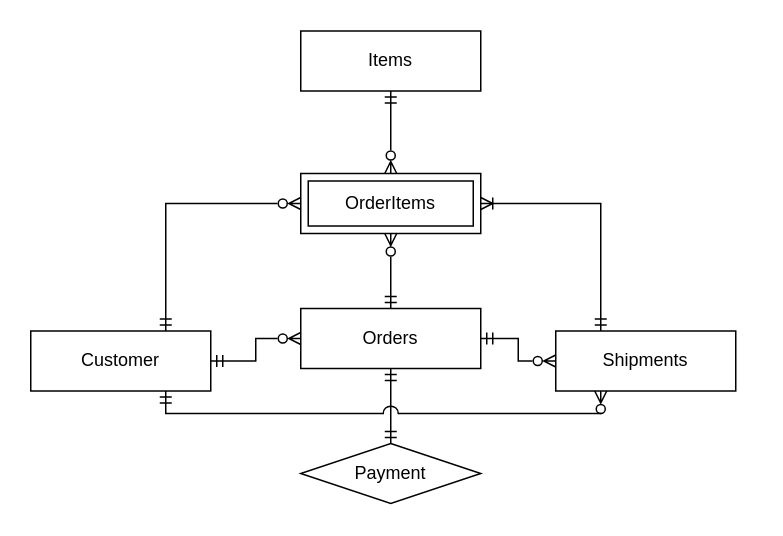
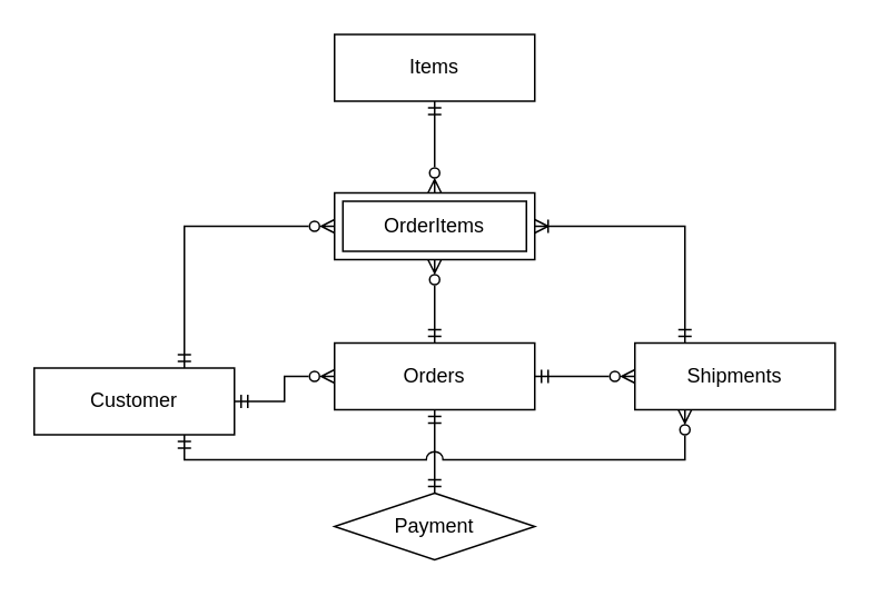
  <mxCell id="0" />
  <mxCell id="1" parent="0" />
  <mxCell id="2" style="edgeStyle=orthogonalEdgeStyle;rounded=0;orthogonalLoop=1;jettySize=auto;html=1;exitX=0.5;exitY=0;exitDx=0;exitDy=0;entryX=0.5;entryY=1;entryDx=0;entryDy=0;startArrow=ERzeroToMany;startFill=0;endArrow=ERmandOne;endFill=0;" parent="1" source="3" target="4" edge="1"><mxGeometry relative="1" as="geometry" /></mxCell>
  <mxCell id="3" value="OrderItems" style="shape=ext;margin=3;double=1;whiteSpace=wrap;html=1;align=center;" parent="1" vertex="1"><mxGeometry x="200" y="115" width="120" height="40" as="geometry" /></mxCell>
  <mxCell id="4" value="Items" style="whiteSpace=wrap;html=1;align=center;" parent="1" vertex="1"><mxGeometry x="200" y="20" width="120" height="40" as="geometry" /></mxCell>
  <mxCell id="5" style="edgeStyle=orthogonalEdgeStyle;rounded=0;orthogonalLoop=1;jettySize=auto;html=1;exitX=0.5;exitY=1;exitDx=0;exitDy=0;entryX=0.5;entryY=0;entryDx=0;entryDy=0;startArrow=ERmandOne;startFill=0;endArrow=ERmandOne;endFill=0;" parent="1" source="8" target="15" edge="1"><mxGeometry relative="1" as="geometry" /></mxCell>
  <mxCell id="6" style="edgeStyle=orthogonalEdgeStyle;rounded=0;orthogonalLoop=1;jettySize=auto;html=1;exitX=1;exitY=0.5;exitDx=0;exitDy=0;entryX=0;entryY=0.5;entryDx=0;entryDy=0;endArrow=ERzeroToMany;endFill=0;startArrow=ERmandOne;startFill=0;" parent="1" source="8" target="10" edge="1"><mxGeometry relative="1" as="geometry" /></mxCell>
  <mxCell id="7" style="edgeStyle=orthogonalEdgeStyle;rounded=0;orthogonalLoop=1;jettySize=auto;html=1;exitX=0.5;exitY=0;exitDx=0;exitDy=0;entryX=0.5;entryY=1;entryDx=0;entryDy=0;endArrow=ERzeroToMany;endFill=0;startArrow=ERmandOne;startFill=0;" parent="1" source="8" target="3" edge="1"><mxGeometry relative="1" as="geometry" /></mxCell>
  <mxCell id="8" value="Orders" style="whiteSpace=wrap;html=1;align=center;" parent="1" vertex="1"><mxGeometry x="200" y="205" width="120" height="40" as="geometry" /></mxCell>
  <mxCell id="9" style="edgeStyle=orthogonalEdgeStyle;rounded=0;orthogonalLoop=1;jettySize=auto;html=1;exitX=0.25;exitY=0;exitDx=0;exitDy=0;entryX=1;entryY=0.5;entryDx=0;entryDy=0;startArrow=ERmandOne;startFill=0;endArrow=ERoneToMany;endFill=0;" edge="1" parent="1" source="10" target="3"><mxGeometry relative="1" as="geometry" /></mxCell>
- <mxCell id="10" value="Shipments" style="whiteSpace=wrap;html=1;align=center;" parent="1" vertex="1"><mxGeometry x="370" y="220" width="120" height="40" as="geometry" /></mxCell>
+ <mxCell id="10" value="Shipments" style="whiteSpace=wrap;html=1;align=center;" parent="1" vertex="1"><mxGeometry x="380" y="205" width="120" height="40" as="geometry" /></mxCell>
  <mxCell id="11" style="edgeStyle=orthogonalEdgeStyle;rounded=0;orthogonalLoop=1;jettySize=auto;html=1;exitX=1;exitY=0.5;exitDx=0;exitDy=0;endArrow=ERzeroToMany;endFill=0;startArrow=ERmandOne;startFill=0;" parent="1" source="14" target="8" edge="1"><mxGeometry relative="1" as="geometry" /></mxCell>
  <mxCell id="12" style="edgeStyle=orthogonalEdgeStyle;rounded=0;orthogonalLoop=1;jettySize=auto;html=1;exitX=0.75;exitY=0;exitDx=0;exitDy=0;entryX=0;entryY=0.5;entryDx=0;entryDy=0;startArrow=ERmandOne;startFill=0;endArrow=ERzeroToMany;endFill=0;" parent="1" source="14" target="3" edge="1"><mxGeometry relative="1" as="geometry" /></mxCell>
  <mxCell id="13" style="edgeStyle=orthogonalEdgeStyle;rounded=0;orthogonalLoop=1;jettySize=auto;html=1;exitX=0.75;exitY=1;exitDx=0;exitDy=0;entryX=0.25;entryY=1;entryDx=0;entryDy=0;startArrow=ERmandOne;startFill=0;endArrow=ERzeroToMany;endFill=0;jumpStyle=arc;jumpSize=10;" parent="1" source="14" target="10" edge="1"><mxGeometry relative="1" as="geometry"><Array as="points"><mxPoint x="125" y="275" /><mxPoint x="375" y="275" /></Array></mxGeometry></mxCell>
  <mxCell id="14" value="Customer" style="whiteSpace=wrap;html=1;align=center;" parent="1" vertex="1"><mxGeometry x="20" y="220" width="120" height="40" as="geometry" /></mxCell>
  <mxCell id="15" value="Payment" style="rhombus;whiteSpace=wrap;html=1;align=center;" parent="1" vertex="1"><mxGeometry x="200" y="295" width="120" height="40" as="geometry" /></mxCell>
  <mxCell id="16" value="&lt;br&gt;&lt;br&gt;" style="text;html=1;resizable=0;autosize=1;align=center;verticalAlign=middle;points=[];fillColor=none;strokeColor=none;rounded=0;" parent="1" vertex="1"><mxGeometry x="55" y="65" width="20" height="30" as="geometry" /></mxCell>
